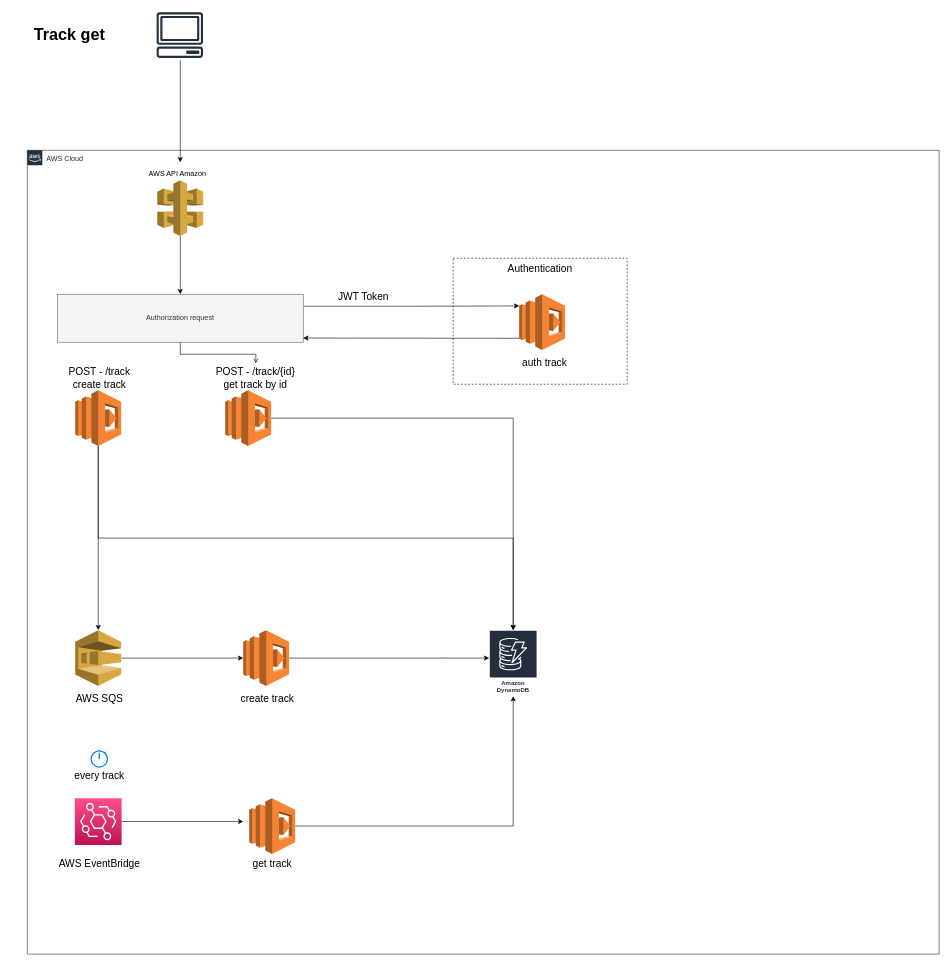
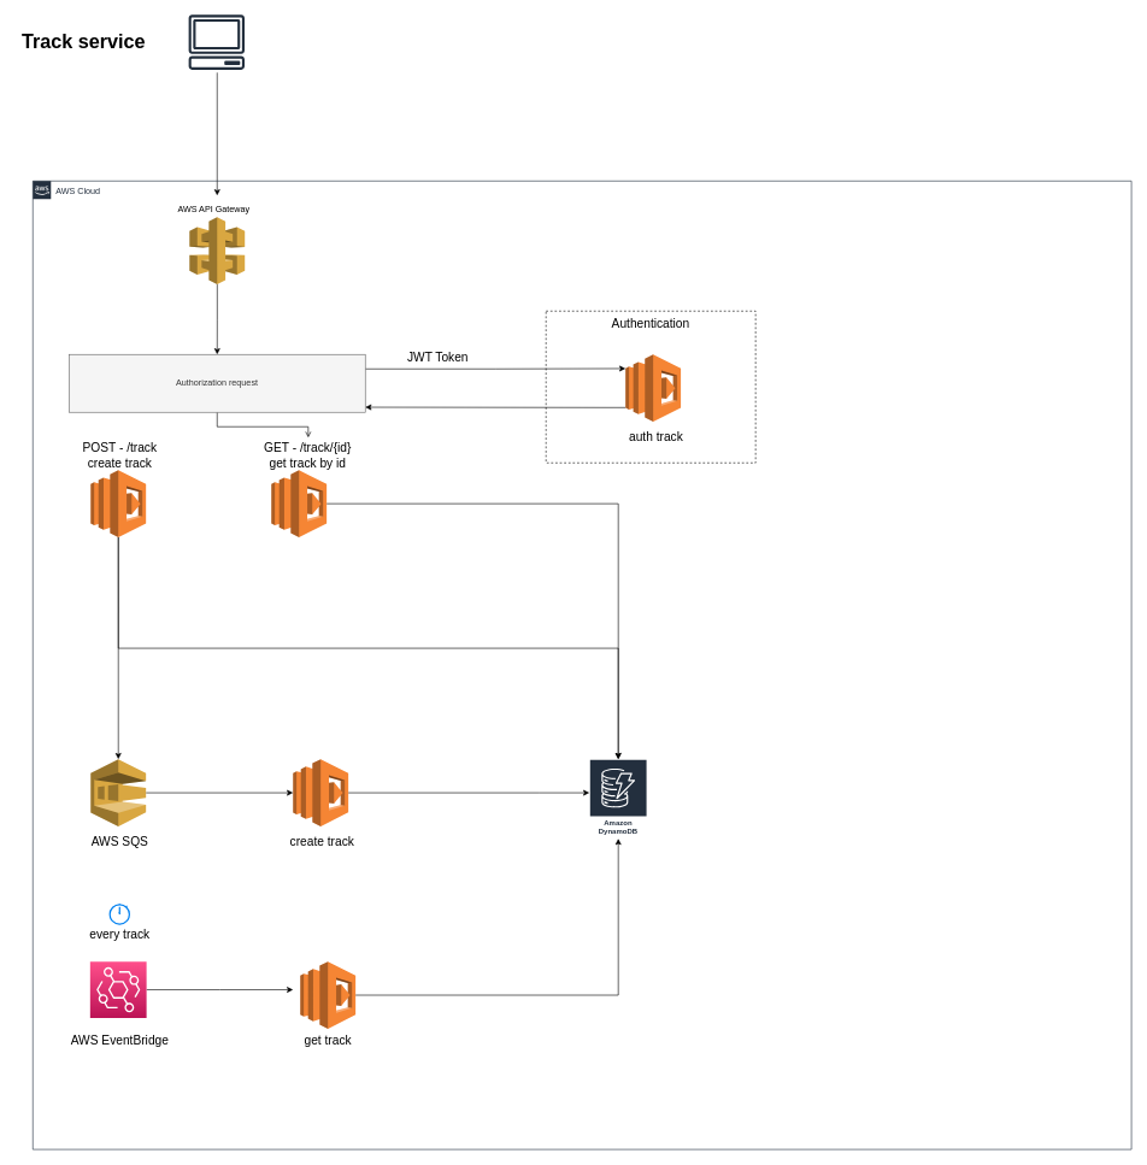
  <mxCell id="0" />
  <mxCell id="1" parent="0" />
  <mxCell id="2" style="edgeStyle=orthogonalEdgeStyle;rounded=0;orthogonalLoop=1;jettySize=auto;html=1;fontSize=17;" parent="1" source="3" target="7" edge="1"><mxGeometry relative="1" as="geometry" /></mxCell>
  <mxCell id="3" value="" style="outlineConnect=0;dashed=0;verticalLabelPosition=bottom;verticalAlign=top;align=center;html=1;shape=mxgraph.aws3.api_gateway;fillColor=#D9A741;gradientColor=none;" parent="1" vertex="1"><mxGeometry x="261.75" y="300" width="76.5" height="93" as="geometry" /></mxCell>
- <mxCell id="4" value="AWS API Amazon" style="text;html=1;align=center;verticalAlign=middle;resizable=0;points=[];autosize=1;strokeColor=none;fillColor=none;" parent="1" vertex="1"><mxGeometry x="235" y="280" width="120" height="20" as="geometry" /></mxCell>
+ <mxCell id="4" value="AWS API Gateway" style="text;html=1;align=center;verticalAlign=middle;resizable=0;points=[];autosize=1;strokeColor=none;fillColor=none;" parent="1" vertex="1"><mxGeometry x="235" y="280" width="120" height="20" as="geometry" /></mxCell>
  <mxCell id="5" style="edgeStyle=orthogonalEdgeStyle;rounded=0;orthogonalLoop=1;jettySize=auto;html=1;exitX=1;exitY=0.25;exitDx=0;exitDy=0;entryX=0;entryY=0.21;entryDx=0;entryDy=0;entryPerimeter=0;fontSize=17;" parent="1" source="7" target="9" edge="1"><mxGeometry relative="1" as="geometry" /></mxCell>
  <mxCell id="6" style="edgeStyle=orthogonalEdgeStyle;rounded=0;orthogonalLoop=1;jettySize=auto;html=1;entryX=0.507;entryY=0;entryDx=0;entryDy=0;entryPerimeter=0;fontSize=17;endArrow=open;" parent="1" source="7" target="17" edge="1"><mxGeometry relative="1" as="geometry" /></mxCell>
  <mxCell id="7" value="Authorization request" style="whiteSpace=wrap;html=1;fillColor=#f5f5f5;fontColor=#333333;strokeColor=#666666;" parent="1" vertex="1"><mxGeometry x="95" y="490" width="410" height="80" as="geometry" /></mxCell>
  <mxCell id="8" style="edgeStyle=orthogonalEdgeStyle;rounded=0;orthogonalLoop=1;jettySize=auto;html=1;exitX=0;exitY=0.79;exitDx=0;exitDy=0;exitPerimeter=0;fontSize=17;" parent="1" source="9" edge="1"><mxGeometry relative="1" as="geometry"><mxPoint x="505" y="563" as="targetPoint" /></mxGeometry></mxCell>
  <mxCell id="9" value="" style="outlineConnect=0;dashed=0;verticalLabelPosition=bottom;verticalAlign=top;align=center;html=1;shape=mxgraph.aws3.lambda;fillColor=#F58534;gradientColor=none;" parent="1" vertex="1"><mxGeometry x="865" y="490" width="76.5" height="93" as="geometry" /></mxCell>
  <mxCell id="10" style="edgeStyle=orthogonalEdgeStyle;rounded=0;orthogonalLoop=1;jettySize=auto;html=1;exitX=0.5;exitY=1;exitDx=0;exitDy=0;exitPerimeter=0;fontSize=17;" parent="1" source="12" target="15" edge="1"><mxGeometry relative="1" as="geometry" /></mxCell>
  <mxCell id="11" style="edgeStyle=orthogonalEdgeStyle;rounded=0;orthogonalLoop=1;jettySize=auto;html=1;exitX=0.5;exitY=1;exitDx=0;exitDy=0;exitPerimeter=0;entryX=0.5;entryY=0;entryDx=0;entryDy=0;entryPerimeter=0;fontSize=17;" parent="1" source="12" target="19" edge="1"><mxGeometry relative="1" as="geometry" /></mxCell>
  <mxCell id="12" value="" style="outlineConnect=0;dashed=0;verticalLabelPosition=bottom;verticalAlign=top;align=center;html=1;shape=mxgraph.aws3.lambda;fillColor=#F58534;gradientColor=none;" parent="1" vertex="1"><mxGeometry x="125" y="650" width="76.5" height="93" as="geometry" /></mxCell>
  <mxCell id="13" style="edgeStyle=orthogonalEdgeStyle;rounded=0;orthogonalLoop=1;jettySize=auto;html=1;fontSize=17;" parent="1" source="14" target="15" edge="1"><mxGeometry relative="1" as="geometry" /></mxCell>
  <mxCell id="14" value="" style="outlineConnect=0;dashed=0;verticalLabelPosition=bottom;verticalAlign=top;align=center;html=1;shape=mxgraph.aws3.lambda;fillColor=#F58534;gradientColor=none;" parent="1" vertex="1"><mxGeometry x="375" y="650" width="76.5" height="93" as="geometry" /></mxCell>
  <mxCell id="15" value="Amazon DynamoDB" style="sketch=0;outlineConnect=0;fontColor=#232F3E;gradientColor=none;strokeColor=#ffffff;fillColor=#232F3E;dashed=0;verticalLabelPosition=middle;verticalAlign=bottom;align=center;html=1;whiteSpace=wrap;fontSize=10;fontStyle=1;spacing=3;shape=mxgraph.aws4.productIcon;prIcon=mxgraph.aws4.dynamodb;" parent="1" vertex="1"><mxGeometry x="815" y="1050" width="80" height="110" as="geometry" /></mxCell>
  <mxCell id="16" value="POST - /track&lt;br&gt;create track" style="text;html=1;align=center;verticalAlign=middle;resizable=0;points=[];autosize=1;strokeColor=none;fillColor=none;fontSize=17;" parent="1" vertex="1"><mxGeometry x="105" y="605" width="120" height="50" as="geometry" /></mxCell>
- <mxCell id="17" value="POST - /track/{id}&lt;br&gt;get track by id" style="text;html=1;align=center;verticalAlign=middle;resizable=0;points=[];autosize=1;strokeColor=none;fillColor=none;fontSize=17;" parent="1" vertex="1"><mxGeometry x="355" y="605" width="140" height="50" as="geometry" /></mxCell>
+ <mxCell id="17" value="GET - /track/{id}&lt;br&gt;get track by id" style="text;html=1;align=center;verticalAlign=middle;resizable=0;points=[];autosize=1;strokeColor=none;fillColor=none;fontSize=17;" parent="1" vertex="1"><mxGeometry x="355" y="605" width="140" height="50" as="geometry" /></mxCell>
  <mxCell id="18" style="edgeStyle=orthogonalEdgeStyle;rounded=0;orthogonalLoop=1;jettySize=auto;html=1;fontSize=17;" parent="1" source="19" target="21" edge="1"><mxGeometry relative="1" as="geometry" /></mxCell>
  <mxCell id="19" value="" style="outlineConnect=0;dashed=0;verticalLabelPosition=bottom;verticalAlign=top;align=center;html=1;shape=mxgraph.aws3.sqs;fillColor=#D9A741;gradientColor=none;fontSize=17;" parent="1" vertex="1"><mxGeometry x="125" y="1050" width="76.5" height="93" as="geometry" /></mxCell>
  <mxCell id="20" style="edgeStyle=orthogonalEdgeStyle;rounded=0;orthogonalLoop=1;jettySize=auto;html=1;exitX=1;exitY=0.5;exitDx=0;exitDy=0;exitPerimeter=0;fontSize=17;" parent="1" source="21" target="15" edge="1"><mxGeometry relative="1" as="geometry"><Array as="points"><mxPoint x="745" y="1097" /><mxPoint x="745" y="1097" /></Array></mxGeometry></mxCell>
  <mxCell id="21" value="" style="outlineConnect=0;dashed=0;verticalLabelPosition=bottom;verticalAlign=top;align=center;html=1;shape=mxgraph.aws3.lambda;fillColor=#F58534;gradientColor=none;fontSize=17;" parent="1" vertex="1"><mxGeometry x="405" y="1050" width="76.5" height="93" as="geometry" /></mxCell>
  <mxCell id="22" value="create track" style="text;html=1;align=center;verticalAlign=middle;resizable=0;points=[];autosize=1;strokeColor=none;fillColor=none;fontSize=17;" parent="1" vertex="1"><mxGeometry x="385" y="1150" width="120" height="30" as="geometry" /></mxCell>
  <mxCell id="23" value="auth track" style="text;html=1;align=center;verticalAlign=middle;resizable=0;points=[];autosize=1;strokeColor=none;fillColor=none;fontSize=17;" parent="1" vertex="1"><mxGeometry x="852" y="590" width="110" height="30" as="geometry" /></mxCell>
  <mxCell id="24" value="AWS SQS" style="text;html=1;align=center;verticalAlign=middle;resizable=0;points=[];autosize=1;strokeColor=none;fillColor=none;fontSize=17;" parent="1" vertex="1"><mxGeometry x="120" y="1150" width="90" height="30" as="geometry" /></mxCell>
  <mxCell id="25" style="edgeStyle=orthogonalEdgeStyle;rounded=0;orthogonalLoop=1;jettySize=auto;html=1;exitX=1;exitY=0.5;exitDx=0;exitDy=0;exitPerimeter=0;fontSize=17;" parent="1" source="26" edge="1"><mxGeometry relative="1" as="geometry"><mxPoint x="405" y="1369" as="targetPoint" /></mxGeometry></mxCell>
  <mxCell id="26" value="" style="sketch=0;points=[[0,0,0],[0.25,0,0],[0.5,0,0],[0.75,0,0],[1,0,0],[0,1,0],[0.25,1,0],[0.5,1,0],[0.75,1,0],[1,1,0],[0,0.25,0],[0,0.5,0],[0,0.75,0],[1,0.25,0],[1,0.5,0],[1,0.75,0]];outlineConnect=0;fontColor=#232F3E;gradientColor=#FF4F8B;gradientDirection=north;fillColor=#BC1356;strokeColor=#ffffff;dashed=0;verticalLabelPosition=bottom;verticalAlign=top;align=center;html=1;fontSize=12;fontStyle=0;aspect=fixed;shape=mxgraph.aws4.resourceIcon;resIcon=mxgraph.aws4.eventbridge;" parent="1" vertex="1"><mxGeometry x="124.25" y="1330" width="78" height="78" as="geometry" /></mxCell>
  <mxCell id="27" value="AWS EventBridge" style="text;html=1;align=center;verticalAlign=middle;resizable=0;points=[];autosize=1;strokeColor=none;fillColor=none;fontSize=17;" parent="1" vertex="1"><mxGeometry x="90" y="1425" width="150" height="30" as="geometry" /></mxCell>
  <mxCell id="28" style="edgeStyle=orthogonalEdgeStyle;rounded=0;orthogonalLoop=1;jettySize=auto;html=1;fontSize=17;" parent="1" source="29" target="15" edge="1"><mxGeometry relative="1" as="geometry" /></mxCell>
  <mxCell id="29" value="" style="outlineConnect=0;dashed=0;verticalLabelPosition=bottom;verticalAlign=top;align=center;html=1;shape=mxgraph.aws3.lambda;fillColor=#F58534;gradientColor=none;fontSize=17;" parent="1" vertex="1"><mxGeometry x="415" y="1330" width="76.5" height="93" as="geometry" /></mxCell>
  <mxCell id="30" value="get track" style="text;html=1;align=center;verticalAlign=middle;resizable=0;points=[];autosize=1;strokeColor=none;fillColor=none;fontSize=17;" parent="1" vertex="1"><mxGeometry x="403.25" y="1425" width="100" height="30" as="geometry" /></mxCell>
  <mxCell id="31" value="" style="html=1;verticalLabelPosition=bottom;align=center;labelBackgroundColor=#ffffff;verticalAlign=top;strokeWidth=2;strokeColor=#0080F0;shadow=0;dashed=0;shape=mxgraph.ios7.icons.stopwatch;fontSize=17;" parent="1" vertex="1"><mxGeometry x="151.5" y="1250" width="27" height="28.2" as="geometry" /></mxCell>
  <mxCell id="32" value="every track" style="text;html=1;align=center;verticalAlign=middle;resizable=0;points=[];autosize=1;strokeColor=none;fillColor=none;fontSize=17;" parent="1" vertex="1"><mxGeometry x="110" y="1278.2" width="110" height="30" as="geometry" /></mxCell>
  <mxCell id="33" style="edgeStyle=orthogonalEdgeStyle;rounded=0;orthogonalLoop=1;jettySize=auto;html=1;fontSize=17;" parent="1" edge="1"><mxGeometry relative="1" as="geometry"><mxPoint x="300" y="270" as="targetPoint" /><mxPoint x="300" y="100" as="sourcePoint" /></mxGeometry></mxCell>
  <mxCell id="34" value="" style="sketch=0;outlineConnect=0;fontColor=#232F3E;gradientColor=none;fillColor=#232F3D;strokeColor=none;dashed=0;verticalLabelPosition=bottom;verticalAlign=top;align=center;html=1;fontSize=12;fontStyle=0;aspect=fixed;pointerEvents=1;shape=mxgraph.aws4.client;" parent="1" vertex="1"><mxGeometry x="260.25" y="20" width="78" height="76" as="geometry" /></mxCell>
  <mxCell id="35" value="AWS Cloud" style="points=[[0,0],[0.25,0],[0.5,0],[0.75,0],[1,0],[1,0.25],[1,0.5],[1,0.75],[1,1],[0.75,1],[0.5,1],[0.25,1],[0,1],[0,0.75],[0,0.5],[0,0.25]];outlineConnect=0;gradientColor=none;html=1;whiteSpace=wrap;fontSize=12;fontStyle=0;container=1;pointerEvents=0;collapsible=0;recursiveResize=0;shape=mxgraph.aws4.group;grIcon=mxgraph.aws4.group_aws_cloud_alt;strokeColor=#232F3E;fillColor=none;verticalAlign=top;align=left;spacingLeft=30;fontColor=#232F3E;dashed=0;" parent="1" vertex="1"><mxGeometry x="45" y="250" width="1520" height="1340" as="geometry" /></mxCell>
  <mxCell id="36" value="Authentication" style="fillColor=none;strokeColor=#000000;dashed=1;verticalAlign=top;fontStyle=0;fontColor=#000000;fontSize=17;" parent="35" vertex="1"><mxGeometry x="710" y="180" width="290" height="210" as="geometry" /></mxCell>
  <mxCell id="37" value="JWT Token" style="text;html=1;align=center;verticalAlign=middle;resizable=0;points=[];autosize=1;strokeColor=none;fillColor=none;fontSize=17;" parent="35" vertex="1"><mxGeometry x="510" y="230" width="100" height="30" as="geometry" /></mxCell>
- <mxCell id="38" value="&lt;b&gt;&lt;font style=&quot;font-size: 27px&quot;&gt;Track get&lt;/font&gt;&lt;/b&gt;" style="text;html=1;align=center;verticalAlign=middle;resizable=0;points=[];autosize=1;strokeColor=none;fillColor=none;fontSize=17;fontColor=#000000;" parent="1" vertex="1"><mxGeometry x="20" y="43" width="190" height="30" as="geometry" /></mxCell>
+ <mxCell id="38" value="&lt;b&gt;&lt;font style=&quot;font-size: 27px&quot;&gt;Track service&lt;/font&gt;&lt;/b&gt;" style="text;html=1;align=center;verticalAlign=middle;resizable=0;points=[];autosize=1;strokeColor=none;fillColor=none;fontSize=17;fontColor=#000000;" parent="1" vertex="1"><mxGeometry x="20" y="43" width="190" height="30" as="geometry" /></mxCell>
